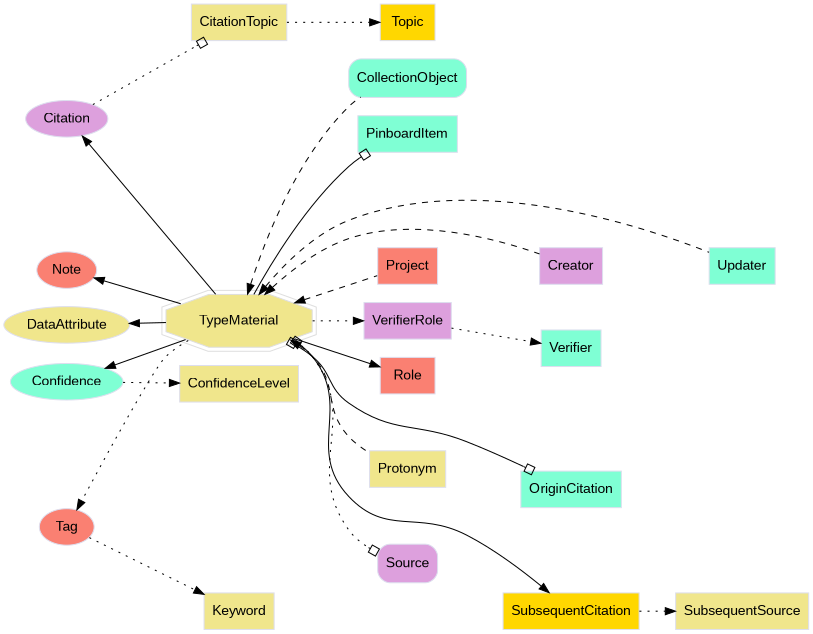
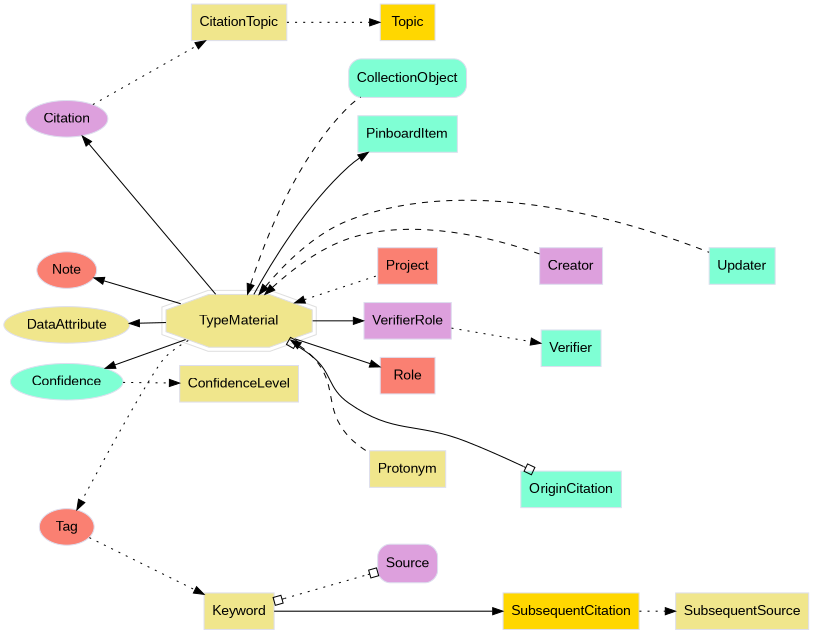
  digraph {
    fontname="Liberation Sans"
    rankdir=LR
    node [color="#dddeee" fillcolor=khaki fontname="Liberation Sans" group=supporting shape=box style=filled]
    edge [fontname="Liberation Sans"]
    n1 [fillcolor=plum group=annotator height=0.5 label=Citation shape=oval width=1.0832]
    n2 [fillcolor=aquamarine group=annotator height=0.5 label=Confidence shape=oval width=1.4082]
    n3 [group=annotator height=0.5 label=DataAttribute shape=oval width=1.6429]
    n4 [fillcolor=salmon group=annotator height=0.5 label=Tag shape=oval width=0.75]
    n5 [fillcolor=salmon group=annotator height=0.5 label=Note shape=oval width=0.77632]
    n6 [fillcolor=plum group=core height=0.51389 label=Source shape=Mrecord width=0.75]
    n7 [fillcolor=aquamarine group=core height=0.51389 label=CollectionObject shape=Mrecord width=1.5139]
    n8 [color="#dedede" group=target height=0.61111 label=TypeMaterial shape=doubleoctagon width=1.8894]
    n9 [height=0.5 label=CitationTopic width=1.2778]
    n10 [height=0.5 label=ConfidenceLevel width=1.5139]
    n11 [height=0.5 label=Keyword width=0.93056]
    n12 [fillcolor=aquamarine height=0.5 label=PinboardItem width=1.2639]
    n13 [fillcolor=salmon height=0.5 label=Role width=0.75]
    n14 [fillcolor=gold height=0.5 label=SubsequentCitation width=1.6944]
    n15 [height=0.5 label=SubsequentSource width=1.6111]
    n16 [fillcolor=gold height=0.5 label=Topic width=0.75]
    n17 [fillcolor=plum height=0.5 label=VerifierRole width=1.1528]
    n18 [fillcolor=aquamarine height=0.5 label=Verifier width=0.79167]
    n19 [fillcolor=plum height=0.5 label=Creator width=0.79167]
    n20 [fillcolor=salmon height=0.5 label=Project width=0.76389]
    n21 [height=0.5 label=Protonym width=0.98611]
    n22 [fillcolor=aquamarine height=0.5 label=Updater width=0.83333]
    n23 [fillcolor=aquamarine height=0.5 label=OriginCitation width=1.3194]
    subgraph sub_1 {
      rank=min
      n1
      n2
      n3
      n4
      n5
    }
    subgraph sub_2 {
      n6
      n7
    }
    subgraph sub_3 {
      n8
      n9
      n10
      n11
      n12
      n13
      n14
      n15
      n16
      n17
      n18
      n19
      n20
      n21
      n22
      n23
    }
-   n1 -> n9 [style=dotted arrowhead=obox]
+   n1 -> n9 [style=dotted]
    n2 -> n10 [style=dotted]
    n4 -> n11 [style=dotted]
    n6 -> n14 [style=invis]
    n6 -> n23 [style=invis]
    n8 -> n1
    n8 -> n2
    n8 -> n3
    n8 -> n4 [style=dotted]
    n8 -> n5
-   n8 -> n6 [arrowhead=obox arrowtail=obox dir=both style=dotted]
+   n11 -> n6 [arrowhead=obox arrowtail=obox dir=both style=dotted]
    n8 -> n7 [dir=back style=dashed]
-   n8 -> n12 [arrowhead=obox]
+   n8 -> n12
    n8 -> n13
-   n8 -> n14
-   n8 -> n17 [style=dotted]
+   n11 -> n14
+   n8 -> n17
    n8 -> n19 [dir=back style=dashed]
-   n8 -> n20 [dir=back style=dashed]
+   n8 -> n20 [dir=back style=dotted]
    n8 -> n21 [dir=back style=dashed]
    n8 -> n22 [dir=back style=dashed]
    n8 -> n23 [arrowhead=obox arrowtail=obox dir=both]
    n9 -> n16 [style=dotted]
    n13 -> n18 [style=invis]
    n14 -> n15 [style=dotted]
    n17 -> n18 [style=dotted]
    n19 -> n22 [style=invis]
    n20 -> n19 [style=invis]
  }
